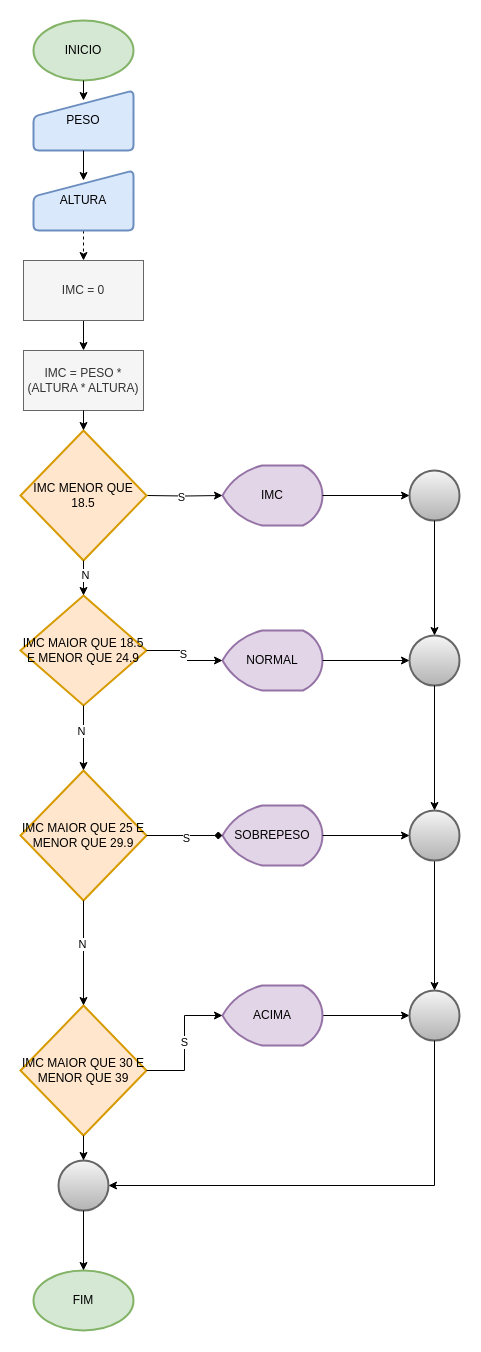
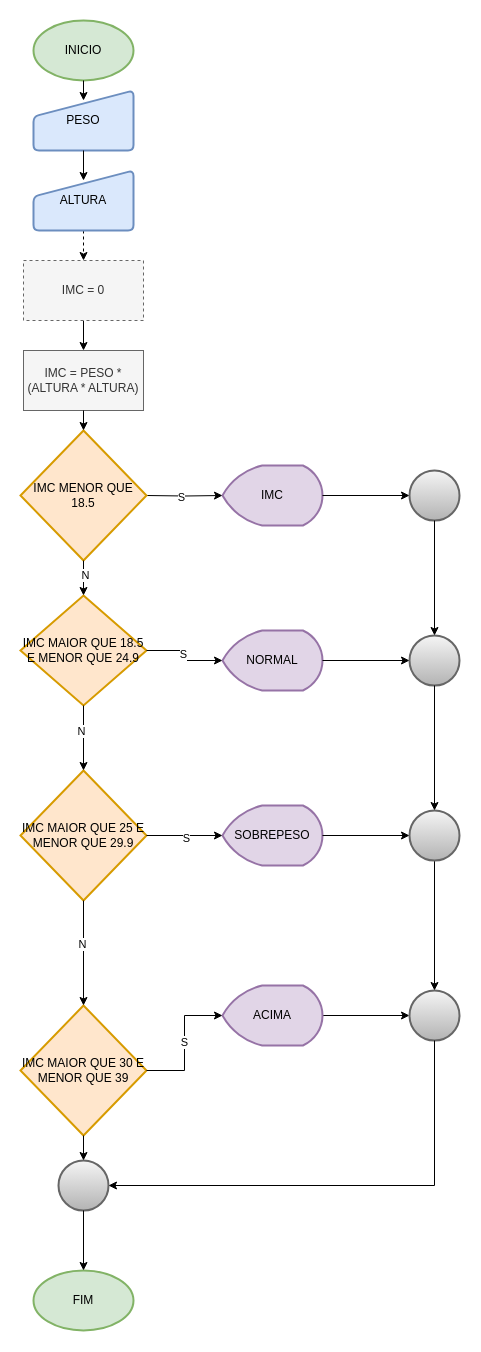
  <mxCell id="0" />
  <mxCell id="1" parent="0" />
  <mxCell id="2" value="INICIO" style="strokeWidth=2;html=1;shape=mxgraph.flowchart.start_1;whiteSpace=wrap;fillColor=#d5e8d4;strokeColor=#82b366;" vertex="1" parent="1"><mxGeometry x="33" y="20" width="100" height="60" as="geometry" /></mxCell>
  <mxCell id="3" value="PESO" style="html=1;strokeWidth=2;shape=manualInput;whiteSpace=wrap;rounded=1;size=26;arcSize=11;fillColor=#dae8fc;strokeColor=#6c8ebf;" vertex="1" parent="1"><mxGeometry x="33" y="90" width="100" height="60" as="geometry" /></mxCell>
  <mxCell id="4" style="edgeStyle=orthogonalEdgeStyle;rounded=0;orthogonalLoop=1;jettySize=auto;html=1;exitX=0.5;exitY=1;exitDx=0;exitDy=0;entryX=0.5;entryY=0;entryDx=0;entryDy=0;dashed=1;" edge="1" parent="1" source="5" target="10"><mxGeometry relative="1" as="geometry" /></mxCell>
  <mxCell id="5" value="ALTURA" style="html=1;strokeWidth=2;shape=manualInput;whiteSpace=wrap;rounded=1;size=26;arcSize=11;fillColor=#dae8fc;strokeColor=#6c8ebf;" vertex="1" parent="1"><mxGeometry x="33" y="170" width="100" height="60" as="geometry" /></mxCell>
  <mxCell id="6" style="edgeStyle=orthogonalEdgeStyle;rounded=0;orthogonalLoop=1;jettySize=auto;html=1;exitX=0.5;exitY=1;exitDx=0;exitDy=0;exitPerimeter=0;entryX=0.5;entryY=0.167;entryDx=0;entryDy=0;entryPerimeter=0;" edge="1" parent="1" source="2" target="3"><mxGeometry relative="1" as="geometry" /></mxCell>
  <mxCell id="7" style="edgeStyle=orthogonalEdgeStyle;rounded=0;orthogonalLoop=1;jettySize=auto;html=1;exitX=0.5;exitY=1;exitDx=0;exitDy=0;entryX=0.5;entryY=0.167;entryDx=0;entryDy=0;entryPerimeter=0;" edge="1" parent="1" source="3" target="5"><mxGeometry relative="1" as="geometry" /></mxCell>
  <mxCell id="8" value="FIM" style="strokeWidth=2;html=1;shape=mxgraph.flowchart.start_1;whiteSpace=wrap;fillColor=#d5e8d4;strokeColor=#82b366;" vertex="1" parent="1"><mxGeometry x="33" y="1270" width="100" height="60" as="geometry" /></mxCell>
  <mxCell id="9" style="edgeStyle=orthogonalEdgeStyle;rounded=0;orthogonalLoop=1;jettySize=auto;html=1;exitX=0.5;exitY=1;exitDx=0;exitDy=0;entryX=0.5;entryY=0;entryDx=0;entryDy=0;" edge="1" parent="1" source="10" target="11"><mxGeometry relative="1" as="geometry" /></mxCell>
- <mxCell id="10" value="IMC = 0" style="rounded=0;whiteSpace=wrap;html=1;fillColor=#f5f5f5;fontColor=#333333;strokeColor=#666666;" vertex="1" parent="1"><mxGeometry x="23" y="260" width="120" height="60" as="geometry" /></mxCell>
+ <mxCell id="10" value="IMC = 0" style="rounded=0;whiteSpace=wrap;html=1;fillColor=#f5f5f5;fontColor=#333333;strokeColor=#666666;dashed=1;" vertex="1" parent="1"><mxGeometry x="23" y="260" width="120" height="60" as="geometry" /></mxCell>
  <mxCell id="11" value="IMC = PESO * (ALTURA * ALTURA)" style="rounded=0;whiteSpace=wrap;html=1;fillColor=#f5f5f5;fontColor=#333333;strokeColor=#666666;" vertex="1" parent="1"><mxGeometry x="23" y="350" width="120" height="60" as="geometry" /></mxCell>
  <mxCell id="12" value="IMC" style="strokeWidth=2;html=1;shape=mxgraph.flowchart.display;whiteSpace=wrap;fillColor=#e1d5e7;strokeColor=#9673a6;" vertex="1" parent="1"><mxGeometry x="222" y="465" width="100" height="60" as="geometry" /></mxCell>
  <mxCell id="13" style="edgeStyle=orthogonalEdgeStyle;rounded=0;orthogonalLoop=1;jettySize=auto;html=1;exitX=1;exitY=0.5;exitDx=0;exitDy=0;exitPerimeter=0;" edge="1" parent="1" source="14" target="36"><mxGeometry relative="1" as="geometry" /></mxCell>
  <mxCell id="14" value="ACIMA" style="strokeWidth=2;html=1;shape=mxgraph.flowchart.display;whiteSpace=wrap;fillColor=#e1d5e7;strokeColor=#9673a6;" vertex="1" parent="1"><mxGeometry x="222" y="985" width="100" height="60" as="geometry" /></mxCell>
  <mxCell id="15" value="NORMAL" style="strokeWidth=2;html=1;shape=mxgraph.flowchart.display;whiteSpace=wrap;fillColor=#e1d5e7;strokeColor=#9673a6;" vertex="1" parent="1"><mxGeometry x="222" y="630" width="100" height="60" as="geometry" /></mxCell>
  <mxCell id="16" value="SOBREPESO" style="strokeWidth=2;html=1;shape=mxgraph.flowchart.display;whiteSpace=wrap;fillColor=#e1d5e7;strokeColor=#9673a6;" vertex="1" parent="1"><mxGeometry x="222" y="805" width="100" height="60" as="geometry" /></mxCell>
  <mxCell id="17" style="edgeStyle=orthogonalEdgeStyle;rounded=0;orthogonalLoop=1;jettySize=auto;html=1;exitX=1;exitY=0.5;exitDx=0;exitDy=0;exitPerimeter=0;entryX=0;entryY=0.5;entryDx=0;entryDy=0;entryPerimeter=0;" edge="1" parent="1" target="12"><mxGeometry relative="1" as="geometry"><mxPoint x="146" y="495" as="sourcePoint" /></mxGeometry></mxCell>
  <mxCell id="18" value="S" style="edgeLabel;html=1;align=center;verticalAlign=middle;resizable=0;points=[];" vertex="1" connectable="0" parent="17"><mxGeometry x="-0.084" y="-1" relative="1" as="geometry"><mxPoint as="offset" /></mxGeometry></mxCell>
  <mxCell id="19" value="IMC&amp;nbsp;MAIOR QUE 18.5 E MENOR QUE 24.9" style="strokeWidth=2;html=1;shape=mxgraph.flowchart.decision;whiteSpace=wrap;fillColor=#ffe6cc;strokeColor=#d79b00;" vertex="1" parent="1"><mxGeometry x="20" y="595" width="126" height="110" as="geometry" /></mxCell>
  <mxCell id="20" value="IMC MENOR QUE 18.5" style="strokeWidth=2;html=1;shape=mxgraph.flowchart.decision;whiteSpace=wrap;fillColor=#ffe6cc;strokeColor=#d79b00;" vertex="1" parent="1"><mxGeometry x="20" y="430" width="126" height="130" as="geometry" /></mxCell>
  <mxCell id="21" style="edgeStyle=orthogonalEdgeStyle;rounded=0;orthogonalLoop=1;jettySize=auto;html=1;exitX=0.5;exitY=1;exitDx=0;exitDy=0;exitPerimeter=0;entryX=0.5;entryY=0;entryDx=0;entryDy=0;entryPerimeter=0;" edge="1" parent="1" source="20" target="19"><mxGeometry relative="1" as="geometry" /></mxCell>
  <mxCell id="22" value="N" style="edgeLabel;html=1;align=center;verticalAlign=middle;resizable=0;points=[];" vertex="1" connectable="0" parent="21"><mxGeometry x="-0.2" y="1" relative="1" as="geometry"><mxPoint as="offset" /></mxGeometry></mxCell>
  <mxCell id="23" style="edgeStyle=orthogonalEdgeStyle;rounded=0;orthogonalLoop=1;jettySize=auto;html=1;exitX=0.5;exitY=1;exitDx=0;exitDy=0;entryX=0.5;entryY=0;entryDx=0;entryDy=0;entryPerimeter=0;" edge="1" parent="1" source="11" target="20"><mxGeometry relative="1" as="geometry" /></mxCell>
  <mxCell id="24" style="edgeStyle=orthogonalEdgeStyle;rounded=0;orthogonalLoop=1;jettySize=auto;html=1;exitX=1;exitY=0.5;exitDx=0;exitDy=0;exitPerimeter=0;entryX=0;entryY=0.5;entryDx=0;entryDy=0;entryPerimeter=0;" edge="1" parent="1" source="19" target="15"><mxGeometry relative="1" as="geometry" /></mxCell>
  <mxCell id="25" value="S" style="edgeLabel;html=1;align=center;verticalAlign=middle;resizable=0;points=[];" vertex="1" connectable="0" parent="24"><mxGeometry x="-0.058" y="-2" relative="1" as="geometry"><mxPoint as="offset" /></mxGeometry></mxCell>
  <mxCell id="26" value="IMC MAIOR QUE 25 E MENOR QUE 29.9" style="strokeWidth=2;html=1;shape=mxgraph.flowchart.decision;whiteSpace=wrap;fillColor=#ffe6cc;strokeColor=#d79b00;" vertex="1" parent="1"><mxGeometry x="20" y="770" width="126" height="130" as="geometry" /></mxCell>
  <mxCell id="27" style="edgeStyle=orthogonalEdgeStyle;rounded=0;orthogonalLoop=1;jettySize=auto;html=1;exitX=0.5;exitY=1;exitDx=0;exitDy=0;exitPerimeter=0;entryX=0.5;entryY=0;entryDx=0;entryDy=0;entryPerimeter=0;" edge="1" parent="1" source="19" target="26"><mxGeometry relative="1" as="geometry" /></mxCell>
  <mxCell id="28" value="N" style="edgeLabel;html=1;align=center;verticalAlign=middle;resizable=0;points=[];" vertex="1" connectable="0" parent="27"><mxGeometry x="-0.236" y="-3" relative="1" as="geometry"><mxPoint as="offset" /></mxGeometry></mxCell>
- <mxCell id="29" style="edgeStyle=orthogonalEdgeStyle;rounded=0;orthogonalLoop=1;jettySize=auto;html=1;exitX=1;exitY=0.5;exitDx=0;exitDy=0;exitPerimeter=0;entryX=0;entryY=0.5;entryDx=0;entryDy=0;entryPerimeter=0;endArrow=diamond;" edge="1" parent="1" source="26" target="16"><mxGeometry relative="1" as="geometry" /></mxCell>
+ <mxCell id="29" style="edgeStyle=orthogonalEdgeStyle;rounded=0;orthogonalLoop=1;jettySize=auto;html=1;exitX=1;exitY=0.5;exitDx=0;exitDy=0;exitPerimeter=0;entryX=0;entryY=0.5;entryDx=0;entryDy=0;entryPerimeter=0;" edge="1" parent="1" source="26" target="16"><mxGeometry relative="1" as="geometry" /></mxCell>
  <mxCell id="30" value="S" style="edgeLabel;html=1;align=center;verticalAlign=middle;resizable=0;points=[];" vertex="1" connectable="0" parent="29"><mxGeometry x="0.037" y="-2" relative="1" as="geometry"><mxPoint as="offset" /></mxGeometry></mxCell>
  <mxCell id="31" value="IMC MAIOR QUE 30 E MENOR QUE 39" style="strokeWidth=2;html=1;shape=mxgraph.flowchart.decision;whiteSpace=wrap;fillColor=#ffe6cc;strokeColor=#d79b00;" vertex="1" parent="1"><mxGeometry x="20" y="1005" width="126" height="130" as="geometry" /></mxCell>
  <mxCell id="32" value="S" style="edgeStyle=orthogonalEdgeStyle;rounded=0;orthogonalLoop=1;jettySize=auto;html=1;exitX=1;exitY=0.5;exitDx=0;exitDy=0;exitPerimeter=0;entryX=0;entryY=0.5;entryDx=0;entryDy=0;entryPerimeter=0;" edge="1" parent="1" source="31" target="14"><mxGeometry relative="1" as="geometry" /></mxCell>
  <mxCell id="33" style="edgeStyle=orthogonalEdgeStyle;rounded=0;orthogonalLoop=1;jettySize=auto;html=1;exitX=0.5;exitY=1;exitDx=0;exitDy=0;exitPerimeter=0;entryX=0.5;entryY=0;entryDx=0;entryDy=0;entryPerimeter=0;" edge="1" parent="1" source="26" target="31"><mxGeometry relative="1" as="geometry" /></mxCell>
  <mxCell id="34" value="N" style="edgeLabel;html=1;align=center;verticalAlign=middle;resizable=0;points=[];" vertex="1" connectable="0" parent="33"><mxGeometry x="-0.187" y="-2" relative="1" as="geometry"><mxPoint as="offset" /></mxGeometry></mxCell>
  <mxCell id="35" value="" style="strokeWidth=2;html=1;shape=mxgraph.flowchart.start_2;whiteSpace=wrap;fillColor=#f5f5f5;gradientColor=#b3b3b3;strokeColor=#666666;" vertex="1" parent="1"><mxGeometry x="409" y="470" width="50" height="50" as="geometry" /></mxCell>
  <mxCell id="36" value="" style="strokeWidth=2;html=1;shape=mxgraph.flowchart.start_2;whiteSpace=wrap;fillColor=#f5f5f5;gradientColor=#b3b3b3;strokeColor=#666666;" vertex="1" parent="1"><mxGeometry x="409" y="990" width="50" height="50" as="geometry" /></mxCell>
  <mxCell id="37" style="edgeStyle=orthogonalEdgeStyle;rounded=0;orthogonalLoop=1;jettySize=auto;html=1;exitX=0.5;exitY=1;exitDx=0;exitDy=0;exitPerimeter=0;" edge="1" parent="1" source="38" target="36"><mxGeometry relative="1" as="geometry" /></mxCell>
  <mxCell id="38" value="" style="strokeWidth=2;html=1;shape=mxgraph.flowchart.start_2;whiteSpace=wrap;fillColor=#f5f5f5;gradientColor=#b3b3b3;strokeColor=#666666;" vertex="1" parent="1"><mxGeometry x="409" y="810" width="50" height="50" as="geometry" /></mxCell>
  <mxCell id="39" value="" style="strokeWidth=2;html=1;shape=mxgraph.flowchart.start_2;whiteSpace=wrap;fillColor=#f5f5f5;gradientColor=#b3b3b3;strokeColor=#666666;" vertex="1" parent="1"><mxGeometry x="409" y="635" width="50" height="50" as="geometry" /></mxCell>
  <mxCell id="40" style="edgeStyle=orthogonalEdgeStyle;rounded=0;orthogonalLoop=1;jettySize=auto;html=1;exitX=1;exitY=0.5;exitDx=0;exitDy=0;exitPerimeter=0;entryX=0;entryY=0.5;entryDx=0;entryDy=0;entryPerimeter=0;" edge="1" parent="1" source="12" target="35"><mxGeometry relative="1" as="geometry" /></mxCell>
  <mxCell id="41" style="edgeStyle=orthogonalEdgeStyle;rounded=0;orthogonalLoop=1;jettySize=auto;html=1;exitX=0.5;exitY=1;exitDx=0;exitDy=0;exitPerimeter=0;entryX=0.5;entryY=0;entryDx=0;entryDy=0;entryPerimeter=0;" edge="1" parent="1" source="35" target="39"><mxGeometry relative="1" as="geometry" /></mxCell>
  <mxCell id="42" style="edgeStyle=orthogonalEdgeStyle;rounded=0;orthogonalLoop=1;jettySize=auto;html=1;exitX=1;exitY=0.5;exitDx=0;exitDy=0;exitPerimeter=0;entryX=0;entryY=0.5;entryDx=0;entryDy=0;entryPerimeter=0;" edge="1" parent="1" source="15" target="39"><mxGeometry relative="1" as="geometry" /></mxCell>
  <mxCell id="43" style="edgeStyle=orthogonalEdgeStyle;rounded=0;orthogonalLoop=1;jettySize=auto;html=1;exitX=0.5;exitY=1;exitDx=0;exitDy=0;exitPerimeter=0;entryX=0.5;entryY=0;entryDx=0;entryDy=0;entryPerimeter=0;" edge="1" parent="1" source="39" target="38"><mxGeometry relative="1" as="geometry" /></mxCell>
  <mxCell id="44" style="edgeStyle=orthogonalEdgeStyle;rounded=0;orthogonalLoop=1;jettySize=auto;html=1;exitX=1;exitY=0.5;exitDx=0;exitDy=0;exitPerimeter=0;entryX=0;entryY=0.5;entryDx=0;entryDy=0;entryPerimeter=0;" edge="1" parent="1" source="16" target="38"><mxGeometry relative="1" as="geometry" /></mxCell>
  <mxCell id="45" value="" style="strokeWidth=2;html=1;shape=mxgraph.flowchart.start_2;whiteSpace=wrap;fillColor=#f5f5f5;gradientColor=#b3b3b3;strokeColor=#666666;" vertex="1" parent="1"><mxGeometry x="58" y="1160" width="50" height="50" as="geometry" /></mxCell>
  <mxCell id="46" style="edgeStyle=orthogonalEdgeStyle;rounded=0;orthogonalLoop=1;jettySize=auto;html=1;exitX=0.5;exitY=1;exitDx=0;exitDy=0;exitPerimeter=0;entryX=1;entryY=0.5;entryDx=0;entryDy=0;entryPerimeter=0;" edge="1" parent="1" source="36" target="45"><mxGeometry relative="1" as="geometry" /></mxCell>
  <mxCell id="47" style="edgeStyle=orthogonalEdgeStyle;rounded=0;orthogonalLoop=1;jettySize=auto;html=1;exitX=0.5;exitY=1;exitDx=0;exitDy=0;exitPerimeter=0;entryX=0.5;entryY=0;entryDx=0;entryDy=0;entryPerimeter=0;" edge="1" parent="1" source="31" target="45"><mxGeometry relative="1" as="geometry" /></mxCell>
  <mxCell id="48" style="edgeStyle=orthogonalEdgeStyle;rounded=0;orthogonalLoop=1;jettySize=auto;html=1;exitX=0.5;exitY=1;exitDx=0;exitDy=0;exitPerimeter=0;entryX=0.5;entryY=0;entryDx=0;entryDy=0;entryPerimeter=0;" edge="1" parent="1" source="45" target="8"><mxGeometry relative="1" as="geometry" /></mxCell>
